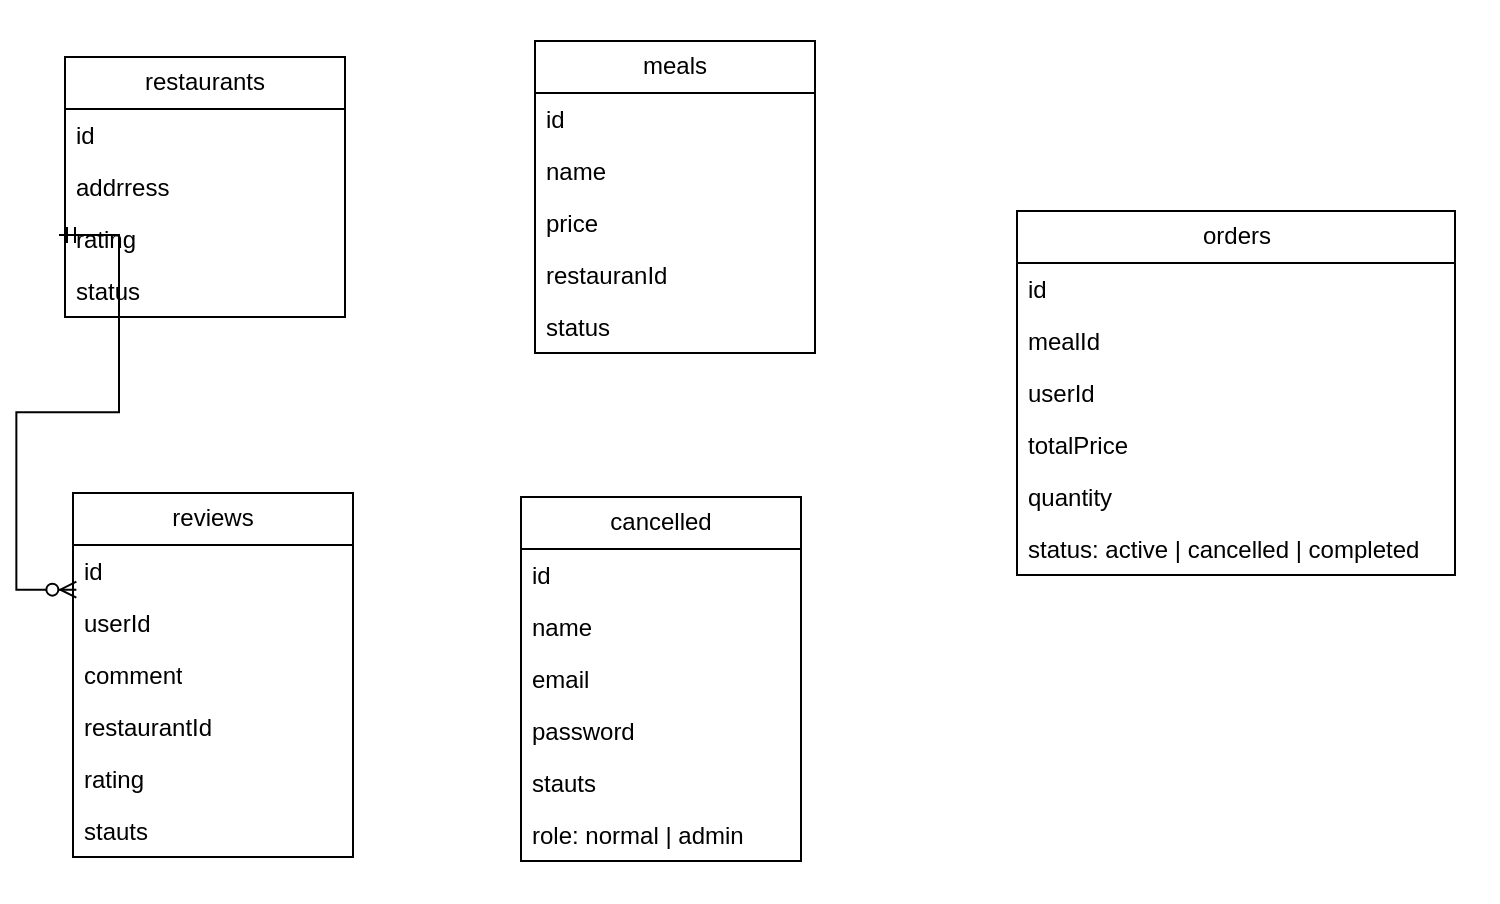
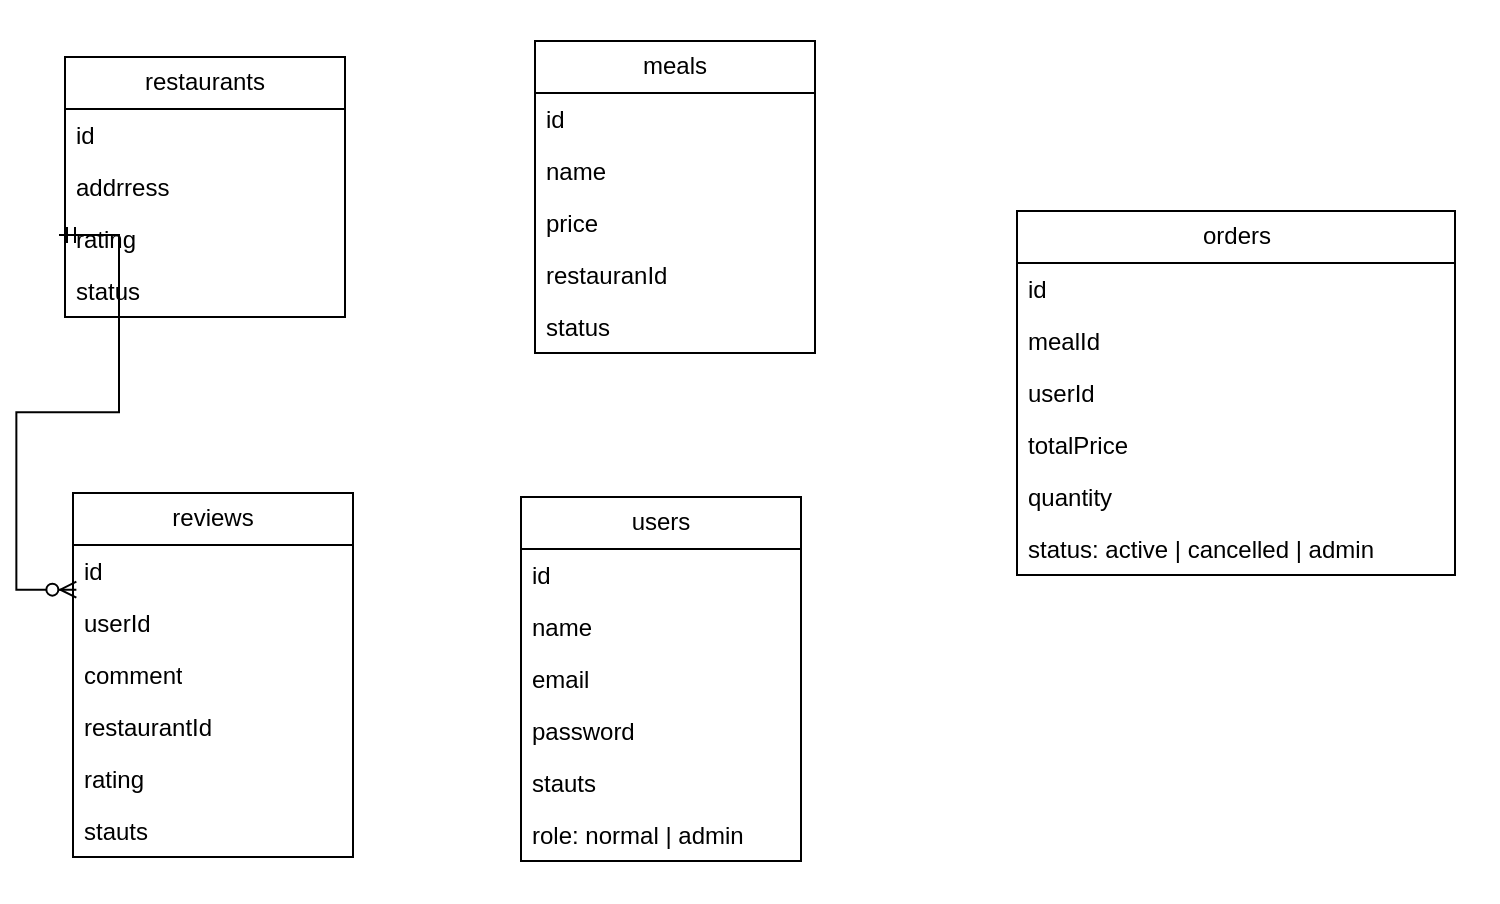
  <mxCell id="0" />
  <mxCell id="1" parent="0" />
  <mxCell id="2" value="meals" style="swimlane;fontStyle=0;childLayout=stackLayout;horizontal=1;startSize=26;fillColor=none;horizontalStack=0;resizeParent=1;resizeParentMax=0;resizeLast=0;collapsible=1;marginBottom=0;html=1;" parent="1" vertex="1"><mxGeometry x="255" width="140" height="156" as="geometry" y="20" /></mxCell>
  <mxCell id="3" value="id" style="text;strokeColor=none;fillColor=none;align=left;verticalAlign=top;spacingLeft=4;spacingRight=4;overflow=hidden;rotatable=0;points=[[0,0.5],[1,0.5]];portConstraint=eastwest;whiteSpace=wrap;html=1;" parent="2" vertex="1"><mxGeometry y="26" width="140" height="26" as="geometry" /></mxCell>
  <mxCell id="4" value="name" style="text;strokeColor=none;fillColor=none;align=left;verticalAlign=top;spacingLeft=4;spacingRight=4;overflow=hidden;rotatable=0;points=[[0,0.5],[1,0.5]];portConstraint=eastwest;whiteSpace=wrap;html=1;" parent="2" vertex="1"><mxGeometry y="52" width="140" height="26" as="geometry" /></mxCell>
  <mxCell id="5" value="price" style="text;strokeColor=none;fillColor=none;align=left;verticalAlign=top;spacingLeft=4;spacingRight=4;overflow=hidden;rotatable=0;points=[[0,0.5],[1,0.5]];portConstraint=eastwest;whiteSpace=wrap;html=1;" parent="2" vertex="1"><mxGeometry y="78" width="140" height="26" as="geometry" /></mxCell>
  <mxCell id="6" value="restauranId" style="text;strokeColor=none;fillColor=none;align=left;verticalAlign=top;spacingLeft=4;spacingRight=4;overflow=hidden;rotatable=0;points=[[0,0.5],[1,0.5]];portConstraint=eastwest;whiteSpace=wrap;html=1;" parent="2" vertex="1"><mxGeometry y="104" width="140" height="26" as="geometry" /></mxCell>
  <mxCell id="7" value="status" style="text;strokeColor=none;fillColor=none;align=left;verticalAlign=top;spacingLeft=4;spacingRight=4;overflow=hidden;rotatable=0;points=[[0,0.5],[1,0.5]];portConstraint=eastwest;whiteSpace=wrap;html=1;" parent="2" vertex="1"><mxGeometry y="130" width="140" height="26" as="geometry" /></mxCell>
  <mxCell id="8" value="restaurants" style="swimlane;fontStyle=0;childLayout=stackLayout;horizontal=1;startSize=26;fillColor=none;horizontalStack=0;resizeParent=1;resizeParentMax=0;resizeLast=0;collapsible=1;marginBottom=0;html=1;" parent="1" vertex="1"><mxGeometry x="20" y="28" width="140" height="130" as="geometry" /></mxCell>
  <mxCell id="9" value="id" style="text;strokeColor=none;fillColor=none;align=left;verticalAlign=top;spacingLeft=4;spacingRight=4;overflow=hidden;rotatable=0;points=[[0,0.5],[1,0.5]];portConstraint=eastwest;whiteSpace=wrap;html=1;" parent="8" vertex="1"><mxGeometry y="26" width="140" height="26" as="geometry" /></mxCell>
  <mxCell id="10" value="addrress" style="text;strokeColor=none;fillColor=none;align=left;verticalAlign=top;spacingLeft=4;spacingRight=4;overflow=hidden;rotatable=0;points=[[0,0.5],[1,0.5]];portConstraint=eastwest;whiteSpace=wrap;html=1;" parent="8" vertex="1"><mxGeometry y="52" width="140" height="26" as="geometry" /></mxCell>
  <mxCell id="11" value="rating" style="text;strokeColor=none;fillColor=none;align=left;verticalAlign=top;spacingLeft=4;spacingRight=4;overflow=hidden;rotatable=0;points=[[0,0.5],[1,0.5]];portConstraint=eastwest;whiteSpace=wrap;html=1;" parent="8" vertex="1"><mxGeometry y="78" width="140" height="26" as="geometry" /></mxCell>
  <mxCell id="12" value="" style="edgeStyle=entityRelationEdgeStyle;fontSize=12;html=1;endArrow=ERzeroToMany;startArrow=ERmandOne;rounded=0;entryX=0.012;entryY=0.859;entryDx=0;entryDy=0;entryPerimeter=0;" edge="1" parent="8" target="29"><mxGeometry width="100" height="100" relative="1" as="geometry"><mxPoint x="-3" y="89" as="sourcePoint" /><mxPoint x="92" y="55" as="targetPoint" /><Array as="points"><mxPoint x="-20" y="7" /></Array></mxGeometry></mxCell>
  <mxCell id="13" value="status" style="text;strokeColor=none;fillColor=none;align=left;verticalAlign=top;spacingLeft=4;spacingRight=4;overflow=hidden;rotatable=0;points=[[0,0.5],[1,0.5]];portConstraint=eastwest;whiteSpace=wrap;html=1;" parent="8" vertex="1"><mxGeometry y="104" width="140" height="26" as="geometry" /></mxCell>
  <mxCell id="14" value="orders" style="swimlane;fontStyle=0;childLayout=stackLayout;horizontal=1;startSize=26;fillColor=default;horizontalStack=0;resizeParent=1;resizeParentMax=0;resizeLast=0;collapsible=1;marginBottom=0;html=1;" parent="1" vertex="1"><mxGeometry x="496" y="105" width="219" height="182" as="geometry" /></mxCell>
  <mxCell id="15" value="id" style="text;strokeColor=none;fillColor=none;align=left;verticalAlign=top;spacingLeft=4;spacingRight=4;overflow=hidden;rotatable=0;points=[[0,0.5],[1,0.5]];portConstraint=eastwest;whiteSpace=wrap;html=1;" parent="14" vertex="1"><mxGeometry y="26" width="219" height="26" as="geometry" /></mxCell>
  <mxCell id="16" value="mealId" style="text;strokeColor=none;fillColor=none;align=left;verticalAlign=top;spacingLeft=4;spacingRight=4;overflow=hidden;rotatable=0;points=[[0,0.5],[1,0.5]];portConstraint=eastwest;whiteSpace=wrap;html=1;" parent="14" vertex="1"><mxGeometry y="52" width="219" height="26" as="geometry" /></mxCell>
  <mxCell id="17" value="userId" style="text;strokeColor=none;fillColor=none;align=left;verticalAlign=top;spacingLeft=4;spacingRight=4;overflow=hidden;rotatable=0;points=[[0,0.5],[1,0.5]];portConstraint=eastwest;whiteSpace=wrap;html=1;" parent="14" vertex="1"><mxGeometry y="78" width="219" height="26" as="geometry" /></mxCell>
  <mxCell id="18" value="totalPrice" style="text;strokeColor=none;fillColor=none;align=left;verticalAlign=top;spacingLeft=4;spacingRight=4;overflow=hidden;rotatable=0;points=[[0,0.5],[1,0.5]];portConstraint=eastwest;whiteSpace=wrap;html=1;" parent="14" vertex="1"><mxGeometry y="104" width="219" height="26" as="geometry" /></mxCell>
  <mxCell id="19" value="quantity" style="text;strokeColor=none;fillColor=none;align=left;verticalAlign=top;spacingLeft=4;spacingRight=4;overflow=hidden;rotatable=0;points=[[0,0.5],[1,0.5]];portConstraint=eastwest;whiteSpace=wrap;html=1;" parent="14" vertex="1"><mxGeometry y="130" width="219" height="26" as="geometry" /></mxCell>
- <mxCell id="20" value="status: active | cancelled | completed" style="text;strokeColor=none;fillColor=none;align=left;verticalAlign=top;spacingLeft=4;spacingRight=4;overflow=hidden;rotatable=0;points=[[0,0.5],[1,0.5]];portConstraint=eastwest;whiteSpace=wrap;html=1;" parent="14" vertex="1"><mxGeometry y="156" width="219" height="26" as="geometry" /></mxCell>
- <mxCell id="21" value="cancelled" style="swimlane;fontStyle=0;childLayout=stackLayout;horizontal=1;startSize=26;fillColor=none;horizontalStack=0;resizeParent=1;resizeParentMax=0;resizeLast=0;collapsible=1;marginBottom=0;html=1;" parent="1" vertex="1"><mxGeometry x="248" y="248" width="140" height="182" as="geometry" /></mxCell>
+ <mxCell id="20" value="status: active | cancelled | admin" style="text;strokeColor=none;fillColor=none;align=left;verticalAlign=top;spacingLeft=4;spacingRight=4;overflow=hidden;rotatable=0;points=[[0,0.5],[1,0.5]];portConstraint=eastwest;whiteSpace=wrap;html=1;" parent="14" vertex="1"><mxGeometry y="156" width="219" height="26" as="geometry" /></mxCell>
+ <mxCell id="21" value="users" style="swimlane;fontStyle=0;childLayout=stackLayout;horizontal=1;startSize=26;fillColor=none;horizontalStack=0;resizeParent=1;resizeParentMax=0;resizeLast=0;collapsible=1;marginBottom=0;html=1;" parent="1" vertex="1"><mxGeometry x="248" y="248" width="140" height="182" as="geometry" /></mxCell>
  <mxCell id="22" value="id" style="text;strokeColor=none;fillColor=none;align=left;verticalAlign=top;spacingLeft=4;spacingRight=4;overflow=hidden;rotatable=0;points=[[0,0.5],[1,0.5]];portConstraint=eastwest;whiteSpace=wrap;html=1;" parent="21" vertex="1"><mxGeometry y="26" width="140" height="26" as="geometry" /></mxCell>
  <mxCell id="23" value="name" style="text;strokeColor=none;fillColor=none;align=left;verticalAlign=top;spacingLeft=4;spacingRight=4;overflow=hidden;rotatable=0;points=[[0,0.5],[1,0.5]];portConstraint=eastwest;whiteSpace=wrap;html=1;" parent="21" vertex="1"><mxGeometry y="52" width="140" height="26" as="geometry" /></mxCell>
  <mxCell id="24" value="email" style="text;strokeColor=none;fillColor=none;align=left;verticalAlign=top;spacingLeft=4;spacingRight=4;overflow=hidden;rotatable=0;points=[[0,0.5],[1,0.5]];portConstraint=eastwest;whiteSpace=wrap;html=1;" parent="21" vertex="1"><mxGeometry y="78" width="140" height="26" as="geometry" /></mxCell>
  <mxCell id="25" value="password&lt;br&gt;&lt;br&gt;" style="text;strokeColor=none;fillColor=none;align=left;verticalAlign=top;spacingLeft=4;spacingRight=4;overflow=hidden;rotatable=0;points=[[0,0.5],[1,0.5]];portConstraint=eastwest;whiteSpace=wrap;html=1;" parent="21" vertex="1"><mxGeometry y="104" width="140" height="26" as="geometry" /></mxCell>
  <mxCell id="26" value="stauts" style="text;strokeColor=none;fillColor=none;align=left;verticalAlign=top;spacingLeft=4;spacingRight=4;overflow=hidden;rotatable=0;points=[[0,0.5],[1,0.5]];portConstraint=eastwest;whiteSpace=wrap;html=1;" parent="21" vertex="1"><mxGeometry y="130" width="140" height="26" as="geometry" /></mxCell>
  <mxCell id="27" value="role: normal | admin" style="text;strokeColor=none;fillColor=none;align=left;verticalAlign=top;spacingLeft=4;spacingRight=4;overflow=hidden;rotatable=0;points=[[0,0.5],[1,0.5]];portConstraint=eastwest;whiteSpace=wrap;html=1;" parent="21" vertex="1"><mxGeometry y="156" width="140" height="26" as="geometry" /></mxCell>
  <mxCell id="28" value="reviews" style="swimlane;fontStyle=0;childLayout=stackLayout;horizontal=1;startSize=26;fillColor=none;horizontalStack=0;resizeParent=1;resizeParentMax=0;resizeLast=0;collapsible=1;marginBottom=0;html=1;" parent="1" vertex="1"><mxGeometry x="24" y="246" width="140" height="182" as="geometry" /></mxCell>
  <mxCell id="29" value="id" style="text;strokeColor=none;fillColor=none;align=left;verticalAlign=top;spacingLeft=4;spacingRight=4;overflow=hidden;rotatable=0;points=[[0,0.5],[1,0.5]];portConstraint=eastwest;whiteSpace=wrap;html=1;" parent="28" vertex="1"><mxGeometry y="26" width="140" height="26" as="geometry" /></mxCell>
  <mxCell id="30" value="userId" style="text;strokeColor=none;fillColor=none;align=left;verticalAlign=top;spacingLeft=4;spacingRight=4;overflow=hidden;rotatable=0;points=[[0,0.5],[1,0.5]];portConstraint=eastwest;whiteSpace=wrap;html=1;" parent="28" vertex="1"><mxGeometry y="52" width="140" height="26" as="geometry" /></mxCell>
  <mxCell id="31" value="comment" style="text;strokeColor=none;fillColor=none;align=left;verticalAlign=top;spacingLeft=4;spacingRight=4;overflow=hidden;rotatable=0;points=[[0,0.5],[1,0.5]];portConstraint=eastwest;whiteSpace=wrap;html=1;" parent="28" vertex="1"><mxGeometry y="78" width="140" height="26" as="geometry" /></mxCell>
  <mxCell id="32" value="restaurantId" style="text;strokeColor=none;fillColor=none;align=left;verticalAlign=top;spacingLeft=4;spacingRight=4;overflow=hidden;rotatable=0;points=[[0,0.5],[1,0.5]];portConstraint=eastwest;whiteSpace=wrap;html=1;" parent="28" vertex="1"><mxGeometry y="104" width="140" height="26" as="geometry" /></mxCell>
  <mxCell id="33" value="rating" style="text;strokeColor=none;fillColor=none;align=left;verticalAlign=top;spacingLeft=4;spacingRight=4;overflow=hidden;rotatable=0;points=[[0,0.5],[1,0.5]];portConstraint=eastwest;whiteSpace=wrap;html=1;" parent="28" vertex="1"><mxGeometry y="130" width="140" height="26" as="geometry" /></mxCell>
  <mxCell id="34" value="stauts" style="text;strokeColor=none;fillColor=none;align=left;verticalAlign=top;spacingLeft=4;spacingRight=4;overflow=hidden;rotatable=0;points=[[0,0.5],[1,0.5]];portConstraint=eastwest;whiteSpace=wrap;html=1;" parent="28" vertex="1"><mxGeometry y="156" width="140" height="26" as="geometry" /></mxCell>
